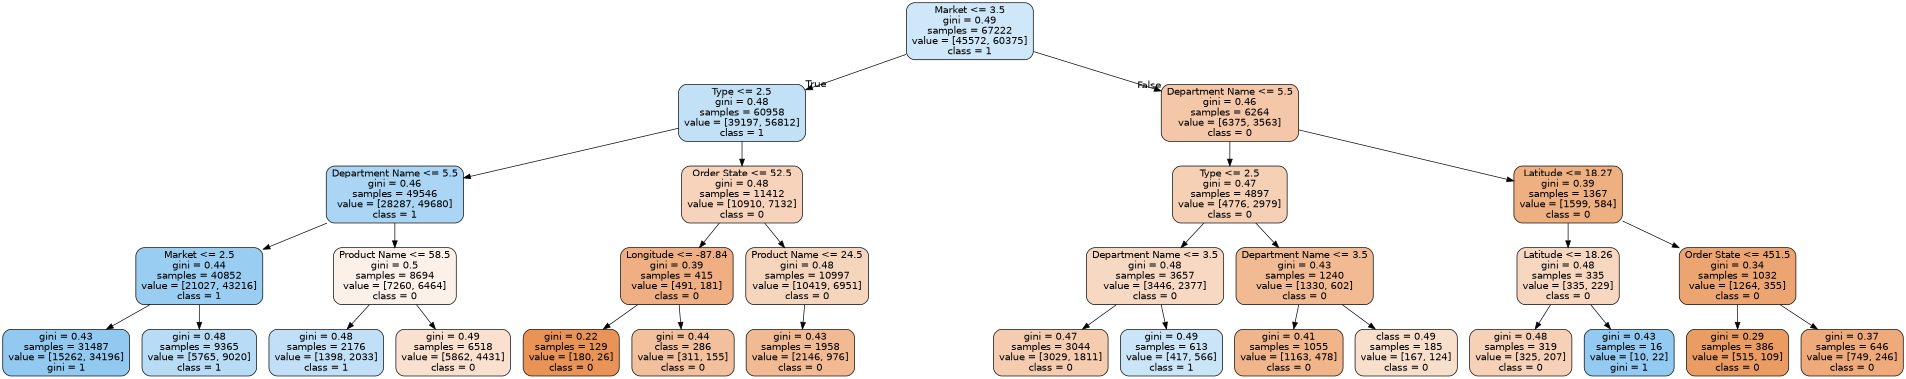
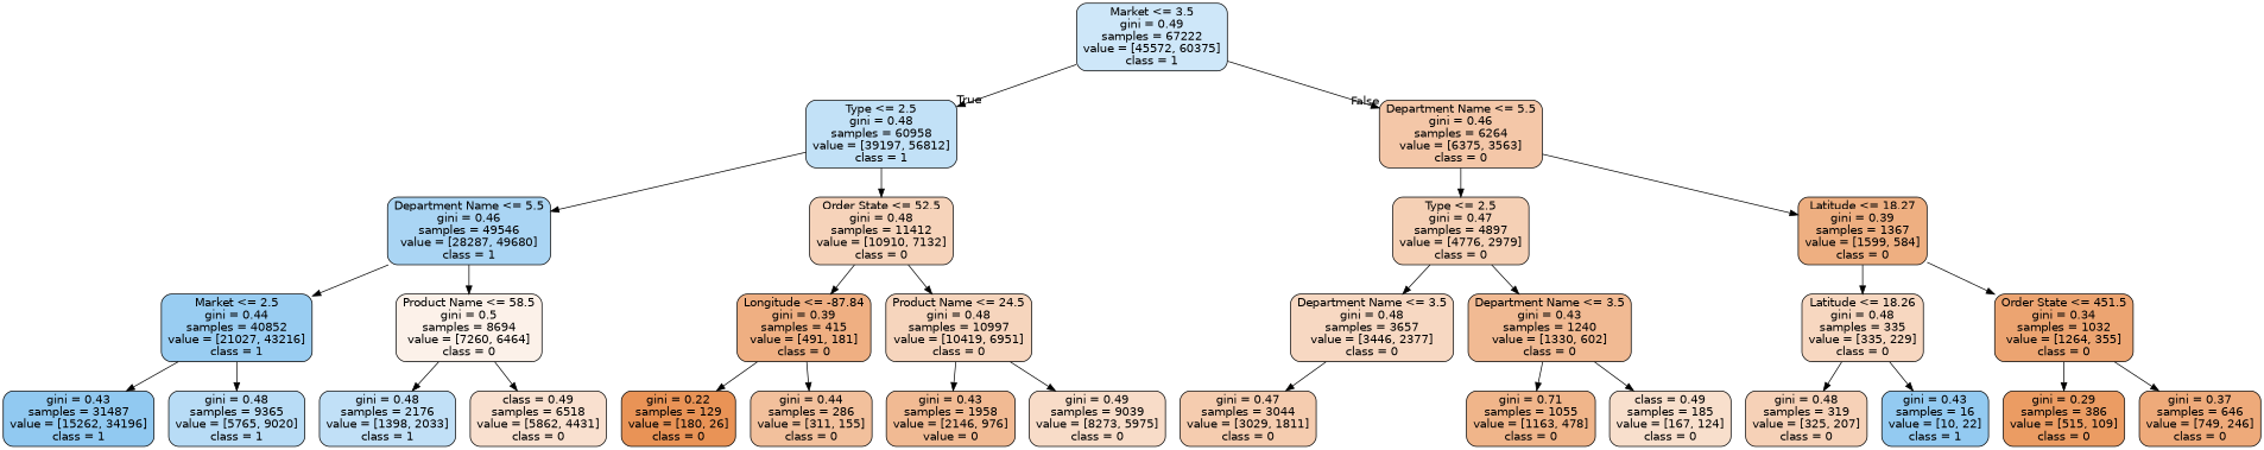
  digraph {
    node [color=black fillcolor="#f1ba93" fontname=helvetica shape=box style="filled, rounded"]
    edge [fontname=helvetica]
    n1 [fillcolor="#cee7f9" label="Market <= 3.5\ngini = 0.49\nsamples = 67222\nvalue = [45572, 60375]\nclass = 1"]
    n2 [fillcolor="#c2e1f7" label="Type <= 2.5\ngini = 0.48\nsamples = 60958\nvalue = [39197, 56812]\nclass = 1"]
    n3 [fillcolor="#f4c7a8" label="Department Name <= 5.5\ngini = 0.46\nsamples = 6264\nvalue = [6375, 3563]\nclass = 0"]
    n4 [fillcolor="#aad5f4" label="Department Name <= 5.5\ngini = 0.46\nsamples = 49546\nvalue = [28287, 49680]\nclass = 1"]
    n5 [fillcolor="#f6d3ba" label="Order State <= 52.5\ngini = 0.48\nsamples = 11412\nvalue = [10910, 7132]\nclass = 0"]
    n6 [fillcolor="#f5d0b5" label="Type <= 2.5\ngini = 0.47\nsamples = 4897\nvalue = [4776, 2979]\nclass = 0"]
    n7 [fillcolor="#eeaf81" label="Latitude <= 18.27\ngini = 0.39\nsamples = 1367\nvalue = [1599, 584]\nclass = 0"]
    n8 [fillcolor="#99cdf2" label="Market <= 2.5\ngini = 0.44\nsamples = 40852\nvalue = [21027, 43216]\nclass = 1"]
    n9 [fillcolor="#fcf1e9" label="Product Name <= 58.5\ngini = 0.5\nsamples = 8694\nvalue = [7260, 6464]\nclass = 0"]
    n10 [fillcolor="#efaf82" label="Longitude <= -87.84\ngini = 0.39\nsamples = 415\nvalue = [491, 181]\nclass = 0"]
    n11 [fillcolor="#f6d5bd" label="Product Name <= 24.5\ngini = 0.48\nsamples = 10997\nvalue = [10419, 6951]\nclass = 0"]
-   n12 [fillcolor="#91c9f1" label="gini = 0.43\nsamples = 31487\nvalue = [15262, 34196]\ngini = 1"]
+   n12 [fillcolor="#91c9f1" label="gini = 0.43\nsamples = 31487\nvalue = [15262, 34196]\nclass = 1"]
    n13 [fillcolor="#b8dcf6" label="gini = 0.48\nsamples = 9365\nvalue = [5765, 9020]\nclass = 1"]
    n14 [fillcolor="#c1e0f7" label="gini = 0.48\nsamples = 2176\nvalue = [1398, 2033]\nclass = 1"]
-   n15 [fillcolor="#f9e0cf" label="gini = 0.49\nsamples = 6518\nvalue = [5862, 4431]\nclass = 0"]
+   n15 [fillcolor="#f9e0cf" label="class = 0.49\nsamples = 6518\nvalue = [5862, 4431]\nclass = 0"]
    n16 [fillcolor="#e99356" label="gini = 0.22\nsamples = 129\nvalue = [180, 26]\nclass = 0"]
-   n17 [fillcolor="#f2c09c" label="gini = 0.44\nclass = 286\nvalue = [311, 155]\nclass = 0"]
-   n18 [label="gini = 0.43\nsamples = 1958\nvalue = [2146, 976]\nclass = 0"]
+   n17 [fillcolor="#f2c09c" label="gini = 0.44\nsamples = 286\nvalue = [311, 155]\nclass = 0"]
+   n18 [label="gini = 0.43\nsamples = 1958\nvalue = [2146, 976]\nvalue = 0"]
+   n19 [fillcolor="#f8dcc8" label="gini = 0.49\nsamples = 9039\nvalue = [8273, 5975]\nclass = 0"]
    n20 [fillcolor="#f7d8c2" label="Department Name <= 3.5\ngini = 0.48\nsamples = 3657\nvalue = [3446, 2377]\nclass = 0"]
    n21 [label="Department Name <= 3.5\ngini = 0.43\nsamples = 1240\nvalue = [1330, 602]\nclass = 0"]
    n22 [fillcolor="#f7d7c0" label="Latitude <= 18.26\ngini = 0.48\nsamples = 335\nvalue = [335, 229]\nclass = 0"]
    n23 [fillcolor="#eca471" label="Order State <= 451.5\ngini = 0.34\nsamples = 1032\nvalue = [1264, 355]\nclass = 0"]
    n24 [fillcolor="#f5ccaf" label="gini = 0.47\nsamples = 3044\nvalue = [3029, 1811]\nclass = 0"]
-   n25 [fillcolor="#cbe5f8" label="gini = 0.49\nsamples = 613\nvalue = [417, 566]\nclass = 1"]
-   n26 [fillcolor="#f0b58a" label="gini = 0.41\nsamples = 1055\nvalue = [1163, 478]\nclass = 0"]
+   n26 [fillcolor="#f0b58a" label="gini = 0.71\nsamples = 1055\nvalue = [1163, 478]\nclass = 0"]
    n27 [fillcolor="#f8dfcc" label="class = 0.49\nsamples = 185\nvalue = [167, 124]\nclass = 0"]
    n28 [fillcolor="#f6d1b7" label="gini = 0.48\nsamples = 319\nvalue = [325, 207]\nclass = 0"]
-   n29 [fillcolor="#93caf1" label="gini = 0.43\nsamples = 16\nvalue = [10, 22]\ngini = 1"]
+   n29 [fillcolor="#93caf1" label="gini = 0.43\nsamples = 16\nvalue = [10, 22]\nclass = 1"]
    n30 [fillcolor="#eb9c63" label="gini = 0.29\nsamples = 386\nvalue = [515, 109]\nclass = 0"]
    n31 [fillcolor="#eeaa7a" label="gini = 0.37\nsamples = 646\nvalue = [749, 246]\nclass = 0"]
    n1 -> n2 [headlabel=True labelangle=45 labeldistance=2.5]
    n1 -> n3 [headlabel=False labelangle=-45 labeldistance=2.5]
    n2 -> n4
    n2 -> n5
    n3 -> n6
    n3 -> n7
    n4 -> n8
    n4 -> n9
    n5 -> n10
    n5 -> n11
    n6 -> n20
    n6 -> n21
    n7 -> n22
    n7 -> n23
    n8 -> n12
    n8 -> n13
    n9 -> n14
    n9 -> n15
    n10 -> n16
    n10 -> n17
    n11 -> n18
+   n11 -> n19
    n20 -> n24
-   n20 -> n25
    n21 -> n26
    n21 -> n27
    n22 -> n28
    n22 -> n29
    n23 -> n30
    n23 -> n31
  }
